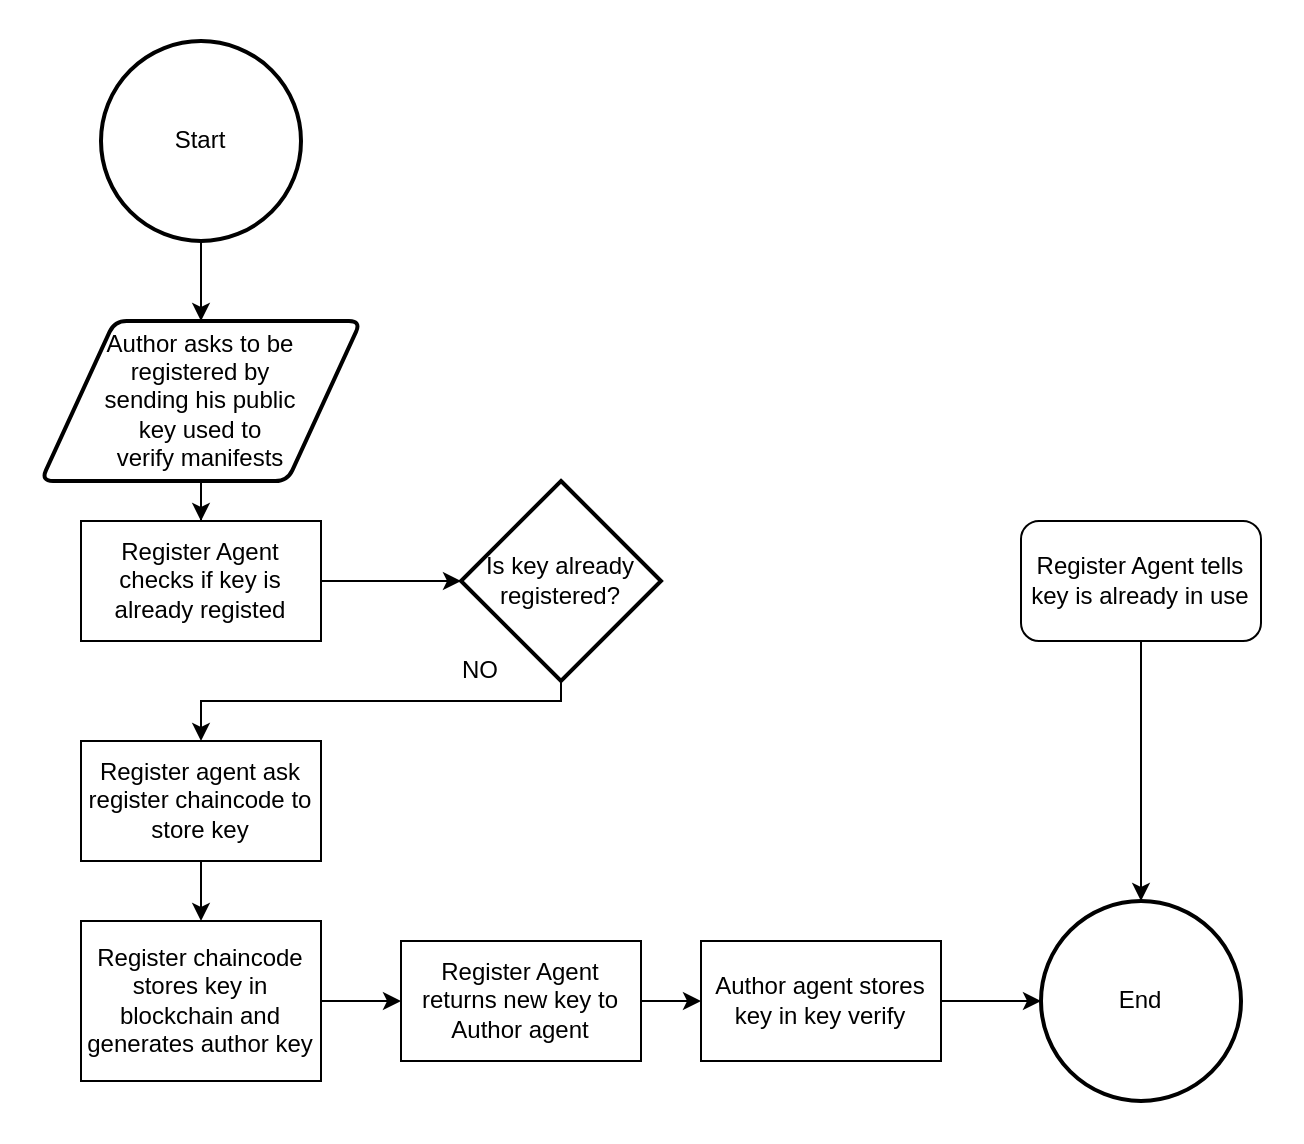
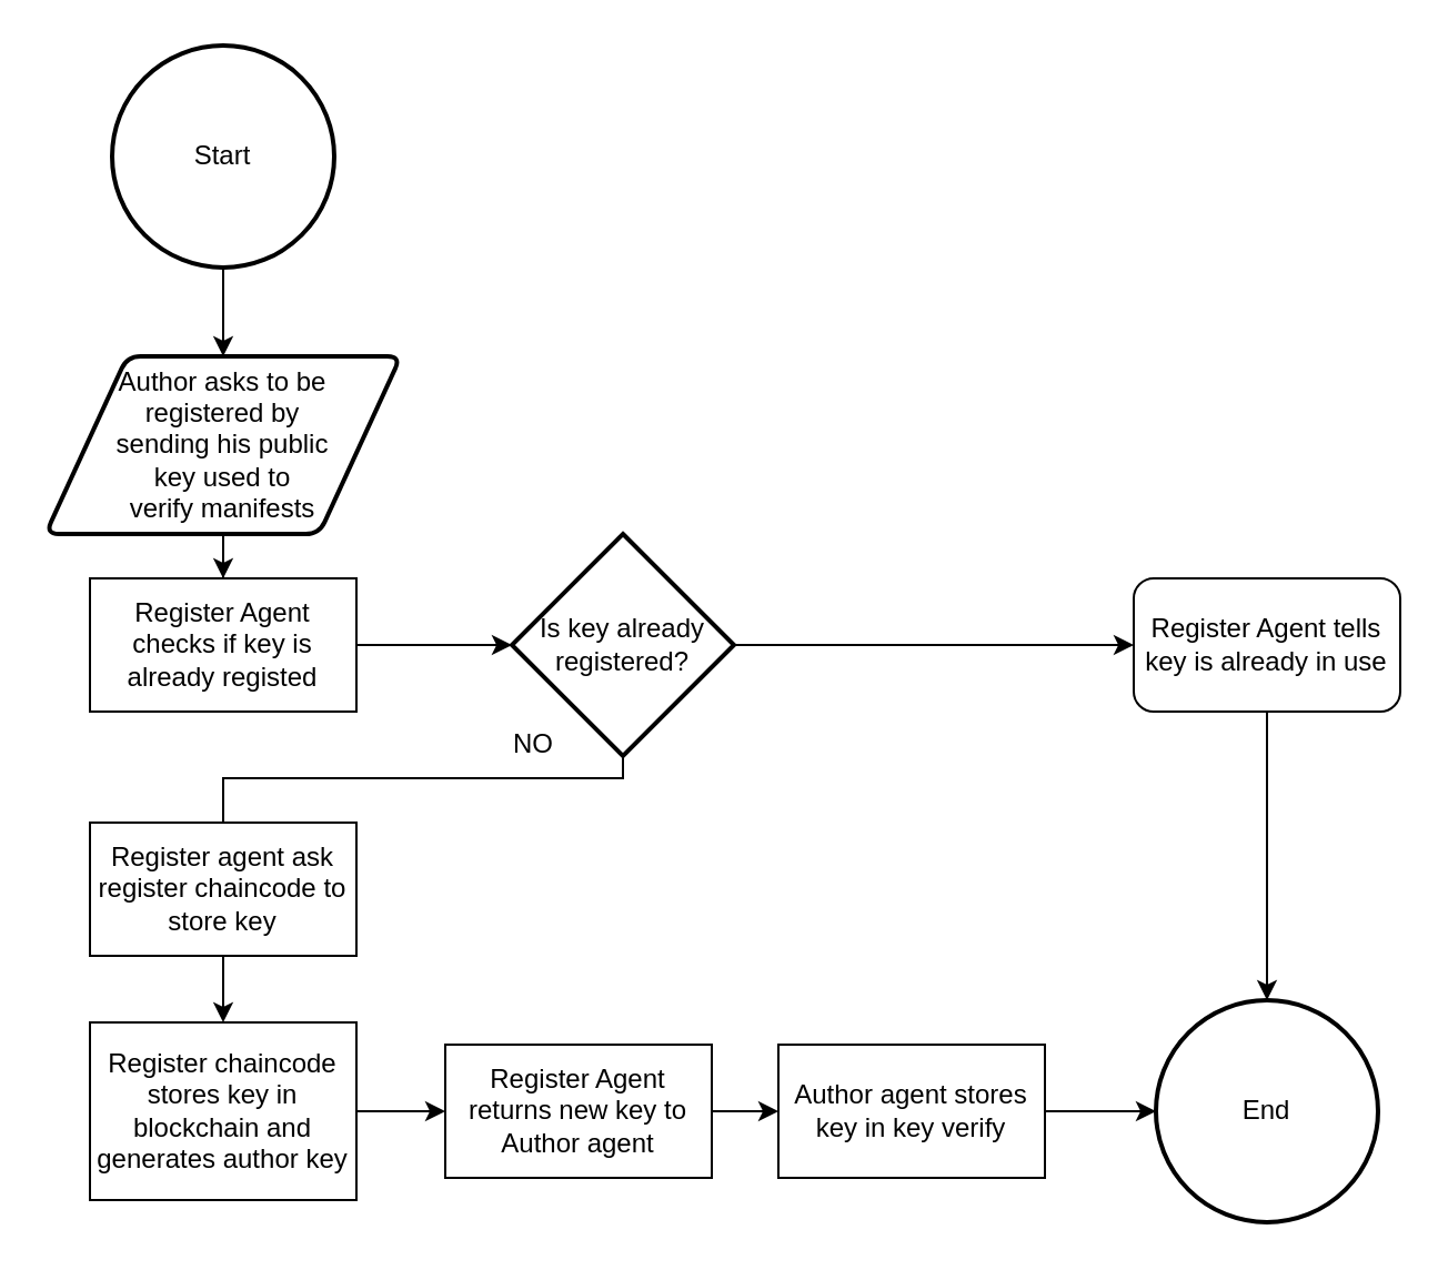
  <mxCell id="0" />
  <mxCell id="1" parent="0" />
  <mxCell id="2" style="edgeStyle=orthogonalEdgeStyle;rounded=0;orthogonalLoop=1;jettySize=auto;html=1;exitX=0.5;exitY=1;exitDx=0;exitDy=0;exitPerimeter=0;" parent="1" source="3" target="5" edge="1"><mxGeometry relative="1" as="geometry" /></mxCell>
  <mxCell id="3" value="Start" style="strokeWidth=2;html=1;shape=mxgraph.flowchart.start_2;whiteSpace=wrap;" parent="1" vertex="1"><mxGeometry x="50" y="20" width="100" height="100" as="geometry" /></mxCell>
  <mxCell id="4" style="edgeStyle=orthogonalEdgeStyle;rounded=0;orthogonalLoop=1;jettySize=auto;html=1;exitX=0.5;exitY=1;exitDx=0;exitDy=0;" edge="1" parent="1" source="5" target="16"><mxGeometry relative="1" as="geometry" /></mxCell>
  <mxCell id="5" value="&lt;div&gt;Author asks to be &lt;br&gt;&lt;/div&gt;&lt;div&gt;registered by &lt;br&gt;&lt;/div&gt;&lt;div&gt;sending his public &lt;br&gt;&lt;/div&gt;&lt;div&gt;key used to &lt;br&gt;&lt;/div&gt;&lt;div&gt;verify manifests&lt;/div&gt;" style="shape=parallelogram;html=1;strokeWidth=2;perimeter=parallelogramPerimeter;whiteSpace=wrap;rounded=1;arcSize=12;size=0.23;" parent="1" vertex="1"><mxGeometry x="20" y="160" width="160" height="80" as="geometry" /></mxCell>
  <mxCell id="6" style="edgeStyle=orthogonalEdgeStyle;rounded=0;orthogonalLoop=1;jettySize=auto;html=1;exitX=1;exitY=0.5;exitDx=0;exitDy=0;entryX=0;entryY=0.5;entryDx=0;entryDy=0;" edge="1" parent="1" source="7" target="20"><mxGeometry relative="1" as="geometry" /></mxCell>
  <mxCell id="7" value="Register chaincode stores key in blockchain and generates author key" style="rounded=0;whiteSpace=wrap;html=1;" parent="1" vertex="1"><mxGeometry x="40" y="460" width="120" height="80" as="geometry" /></mxCell>
  <mxCell id="8" value="End" style="strokeWidth=2;html=1;shape=mxgraph.flowchart.start_2;whiteSpace=wrap;" parent="1" vertex="1"><mxGeometry x="520" y="450" width="100" height="100" as="geometry" /></mxCell>
- <mxCell id="10" style="edgeStyle=orthogonalEdgeStyle;rounded=0;orthogonalLoop=1;jettySize=auto;html=1;exitX=0.5;exitY=1;exitDx=0;exitDy=0;exitPerimeter=0;" edge="1" parent="1" source="11" target="18"><mxGeometry relative="1" as="geometry"><Array as="points"><mxPoint x="280" y="350" /><mxPoint x="100" y="350" /></Array></mxGeometry></mxCell>
+ <mxCell id="9" style="edgeStyle=orthogonalEdgeStyle;rounded=0;orthogonalLoop=1;jettySize=auto;html=1;exitX=1;exitY=0.5;exitDx=0;exitDy=0;exitPerimeter=0;entryX=0;entryY=0.5;entryDx=0;entryDy=0;" parent="1" source="11" target="14" edge="1"><mxGeometry relative="1" as="geometry" /></mxCell>
+ <mxCell id="10" style="edgeStyle=orthogonalEdgeStyle;rounded=0;orthogonalLoop=1;jettySize=auto;html=1;exitX=0.5;exitY=1;exitDx=0;exitDy=0;exitPerimeter=0;endArrow=none;" edge="1" parent="1" source="11" target="18"><mxGeometry relative="1" as="geometry"><Array as="points"><mxPoint x="280" y="350" /><mxPoint x="100" y="350" /></Array></mxGeometry></mxCell>
  <mxCell id="11" value="Is key already registered?" style="strokeWidth=2;html=1;shape=mxgraph.flowchart.decision;whiteSpace=wrap;" parent="1" vertex="1"><mxGeometry x="230" y="240" width="100" height="100" as="geometry" /></mxCell>
  <mxCell id="12" value="NO" style="text;html=1;strokeColor=none;fillColor=none;align=center;verticalAlign=middle;whiteSpace=wrap;rounded=0;" parent="1" vertex="1"><mxGeometry x="210" y="320" width="60" height="30" as="geometry" /></mxCell>
  <mxCell id="13" style="edgeStyle=orthogonalEdgeStyle;rounded=0;orthogonalLoop=1;jettySize=auto;html=1;exitX=0.5;exitY=1;exitDx=0;exitDy=0;entryX=0.5;entryY=0;entryDx=0;entryDy=0;entryPerimeter=0;" edge="1" parent="1" source="14" target="8"><mxGeometry relative="1" as="geometry" /></mxCell>
  <mxCell id="14" value="Register Agent tells key is already in use" style="whiteSpace=wrap;html=1;rounded=1;" parent="1" vertex="1"><mxGeometry x="510" y="260" width="120" height="60" as="geometry" /></mxCell>
  <mxCell id="15" style="edgeStyle=orthogonalEdgeStyle;rounded=0;orthogonalLoop=1;jettySize=auto;html=1;exitX=1;exitY=0.5;exitDx=0;exitDy=0;entryX=0;entryY=0.5;entryDx=0;entryDy=0;entryPerimeter=0;" edge="1" parent="1" source="16" target="11"><mxGeometry relative="1" as="geometry" /></mxCell>
  <mxCell id="16" value="Register Agent checks if key is already registed" style="rounded=0;whiteSpace=wrap;html=1;" vertex="1" parent="1"><mxGeometry x="40" y="260" width="120" height="60" as="geometry" /></mxCell>
  <mxCell id="17" style="edgeStyle=orthogonalEdgeStyle;rounded=0;orthogonalLoop=1;jettySize=auto;html=1;exitX=0.5;exitY=1;exitDx=0;exitDy=0;entryX=0.5;entryY=0;entryDx=0;entryDy=0;" edge="1" parent="1" source="18" target="7"><mxGeometry relative="1" as="geometry" /></mxCell>
  <mxCell id="18" value="Register agent ask register chaincode to store key" style="rounded=0;whiteSpace=wrap;html=1;" vertex="1" parent="1"><mxGeometry x="40" y="370" width="120" height="60" as="geometry" /></mxCell>
  <mxCell id="19" style="edgeStyle=orthogonalEdgeStyle;rounded=0;orthogonalLoop=1;jettySize=auto;html=1;exitX=1;exitY=0.5;exitDx=0;exitDy=0;entryX=0;entryY=0.5;entryDx=0;entryDy=0;" edge="1" parent="1" source="20" target="22"><mxGeometry relative="1" as="geometry" /></mxCell>
  <mxCell id="20" value="Register Agent returns new key to Author agent" style="rounded=0;whiteSpace=wrap;html=1;" vertex="1" parent="1"><mxGeometry x="200" y="470" width="120" height="60" as="geometry" /></mxCell>
  <mxCell id="21" style="edgeStyle=orthogonalEdgeStyle;rounded=0;orthogonalLoop=1;jettySize=auto;html=1;exitX=1;exitY=0.5;exitDx=0;exitDy=0;entryX=0;entryY=0.5;entryDx=0;entryDy=0;entryPerimeter=0;" edge="1" parent="1" source="22" target="8"><mxGeometry relative="1" as="geometry" /></mxCell>
  <mxCell id="22" value="Author agent stores key in key verify" style="rounded=0;whiteSpace=wrap;html=1;" vertex="1" parent="1"><mxGeometry x="350" y="470" width="120" height="60" as="geometry" /></mxCell>
